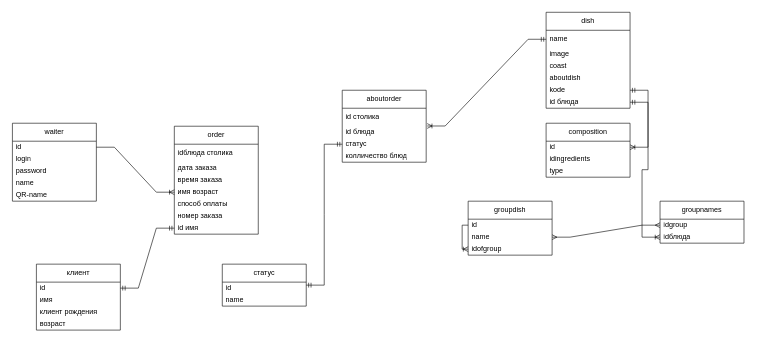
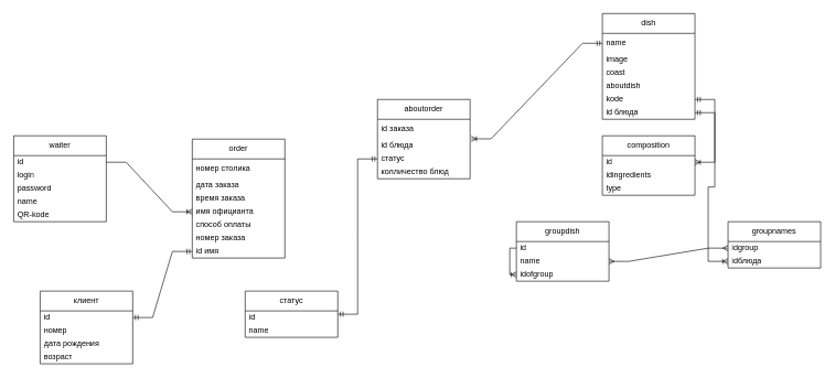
  <mxCell id="0" />
  <mxCell id="1" parent="0" />
  <mxCell id="2" value="order" style="swimlane;fontStyle=0;childLayout=stackLayout;horizontal=1;startSize=30;horizontalStack=0;resizeParent=1;resizeParentMax=0;resizeLast=0;collapsible=1;marginBottom=0;whiteSpace=wrap;html=1;" parent="1" vertex="1"><mxGeometry x="290" y="210" width="140" height="180" as="geometry" /></mxCell>
- <mxCell id="3" value="idблюда столика" style="text;strokeColor=none;fillColor=none;align=left;verticalAlign=middle;spacingLeft=4;spacingRight=4;overflow=hidden;points=[[0,0.5],[1,0.5]];portConstraint=eastwest;rotatable=0;whiteSpace=wrap;html=1;" parent="2" vertex="1"><mxGeometry y="30" width="140" height="30" as="geometry" /></mxCell>
+ <mxCell id="3" value="номер столика" style="text;strokeColor=none;fillColor=none;align=left;verticalAlign=middle;spacingLeft=4;spacingRight=4;overflow=hidden;points=[[0,0.5],[1,0.5]];portConstraint=eastwest;rotatable=0;whiteSpace=wrap;html=1;" parent="2" vertex="1"><mxGeometry y="30" width="140" height="30" as="geometry" /></mxCell>
  <mxCell id="4" value="дата заказа" style="text;strokeColor=none;fillColor=none;align=left;verticalAlign=middle;spacingLeft=4;spacingRight=4;overflow=hidden;points=[[0,0.5],[1,0.5]];portConstraint=eastwest;rotatable=0;whiteSpace=wrap;html=1;" parent="2" vertex="1"><mxGeometry y="60" width="140" height="20" as="geometry" /></mxCell>
  <mxCell id="5" value="время заказа" style="text;strokeColor=none;fillColor=none;align=left;verticalAlign=middle;spacingLeft=4;spacingRight=4;overflow=hidden;points=[[0,0.5],[1,0.5]];portConstraint=eastwest;rotatable=0;whiteSpace=wrap;html=1;" parent="2" vertex="1"><mxGeometry y="80" width="140" height="20" as="geometry" /></mxCell>
- <mxCell id="6" value="имя возраст" style="text;strokeColor=none;fillColor=none;align=left;verticalAlign=middle;spacingLeft=4;spacingRight=4;overflow=hidden;points=[[0,0.5],[1,0.5]];portConstraint=eastwest;rotatable=0;whiteSpace=wrap;html=1;" parent="2" vertex="1"><mxGeometry y="100" width="140" height="20" as="geometry" /></mxCell>
+ <mxCell id="6" value="имя официанта" style="text;strokeColor=none;fillColor=none;align=left;verticalAlign=middle;spacingLeft=4;spacingRight=4;overflow=hidden;points=[[0,0.5],[1,0.5]];portConstraint=eastwest;rotatable=0;whiteSpace=wrap;html=1;" parent="2" vertex="1"><mxGeometry y="100" width="140" height="20" as="geometry" /></mxCell>
  <mxCell id="7" value="способ оплаты" style="text;strokeColor=none;fillColor=none;align=left;verticalAlign=middle;spacingLeft=4;spacingRight=4;overflow=hidden;points=[[0,0.5],[1,0.5]];portConstraint=eastwest;rotatable=0;whiteSpace=wrap;html=1;" vertex="1" parent="2"><mxGeometry y="120" width="140" height="20" as="geometry" /></mxCell>
  <mxCell id="8" value="номер заказа" style="text;strokeColor=none;fillColor=none;align=left;verticalAlign=middle;spacingLeft=4;spacingRight=4;overflow=hidden;points=[[0,0.5],[1,0.5]];portConstraint=eastwest;rotatable=0;whiteSpace=wrap;html=1;" vertex="1" parent="2"><mxGeometry y="140" width="140" height="20" as="geometry" /></mxCell>
  <mxCell id="9" value="id имя" style="text;strokeColor=none;fillColor=none;align=left;verticalAlign=middle;spacingLeft=4;spacingRight=4;overflow=hidden;points=[[0,0.5],[1,0.5]];portConstraint=eastwest;rotatable=0;whiteSpace=wrap;html=1;" vertex="1" parent="2"><mxGeometry y="160" width="140" height="20" as="geometry" /></mxCell>
  <mxCell id="10" value="aboutorder" style="swimlane;fontStyle=0;childLayout=stackLayout;horizontal=1;startSize=30;horizontalStack=0;resizeParent=1;resizeParentMax=0;resizeLast=0;collapsible=1;marginBottom=0;whiteSpace=wrap;html=1;" parent="1" vertex="1"><mxGeometry x="570" y="150" width="140" height="120" as="geometry" /></mxCell>
- <mxCell id="11" value="id столика" style="text;strokeColor=none;fillColor=none;align=left;verticalAlign=middle;spacingLeft=4;spacingRight=4;overflow=hidden;points=[[0,0.5],[1,0.5]];portConstraint=eastwest;rotatable=0;whiteSpace=wrap;html=1;" parent="10" vertex="1"><mxGeometry y="30" width="140" height="30" as="geometry" /></mxCell>
+ <mxCell id="11" value="id заказа" style="text;strokeColor=none;fillColor=none;align=left;verticalAlign=middle;spacingLeft=4;spacingRight=4;overflow=hidden;points=[[0,0.5],[1,0.5]];portConstraint=eastwest;rotatable=0;whiteSpace=wrap;html=1;" parent="10" vertex="1"><mxGeometry y="30" width="140" height="30" as="geometry" /></mxCell>
  <mxCell id="12" value="id блюда" style="text;strokeColor=none;fillColor=none;align=left;verticalAlign=middle;spacingLeft=4;spacingRight=4;overflow=hidden;points=[[0,0.5],[1,0.5]];portConstraint=eastwest;rotatable=0;whiteSpace=wrap;html=1;" parent="10" vertex="1"><mxGeometry y="60" width="140" height="20" as="geometry" /></mxCell>
  <mxCell id="13" value="статус" style="text;strokeColor=none;fillColor=none;align=left;verticalAlign=middle;spacingLeft=4;spacingRight=4;overflow=hidden;points=[[0,0.5],[1,0.5]];portConstraint=eastwest;rotatable=0;whiteSpace=wrap;html=1;" parent="10" vertex="1"><mxGeometry y="80" width="140" height="20" as="geometry" /></mxCell>
  <mxCell id="14" value="колличество блюд" style="text;strokeColor=none;fillColor=none;align=left;verticalAlign=middle;spacingLeft=4;spacingRight=4;overflow=hidden;points=[[0,0.5],[1,0.5]];portConstraint=eastwest;rotatable=0;whiteSpace=wrap;html=1;" parent="10" vertex="1"><mxGeometry y="100" width="140" height="20" as="geometry" /></mxCell>
  <mxCell id="15" value="dish" style="swimlane;fontStyle=0;childLayout=stackLayout;horizontal=1;startSize=30;horizontalStack=0;resizeParent=1;resizeParentMax=0;resizeLast=0;collapsible=1;marginBottom=0;whiteSpace=wrap;html=1;" parent="1" vertex="1"><mxGeometry x="910" y="20" width="140" height="160" as="geometry" /></mxCell>
  <mxCell id="16" value="name" style="text;strokeColor=none;fillColor=none;align=left;verticalAlign=middle;spacingLeft=4;spacingRight=4;overflow=hidden;points=[[0,0.5],[1,0.5]];portConstraint=eastwest;rotatable=0;whiteSpace=wrap;html=1;" parent="15" vertex="1"><mxGeometry y="30" width="140" height="30" as="geometry" /></mxCell>
  <mxCell id="17" value="image" style="text;strokeColor=none;fillColor=none;align=left;verticalAlign=middle;spacingLeft=4;spacingRight=4;overflow=hidden;points=[[0,0.5],[1,0.5]];portConstraint=eastwest;rotatable=0;whiteSpace=wrap;html=1;" parent="15" vertex="1"><mxGeometry y="60" width="140" height="20" as="geometry" /></mxCell>
  <mxCell id="18" value="coast" style="text;strokeColor=none;fillColor=none;align=left;verticalAlign=middle;spacingLeft=4;spacingRight=4;overflow=hidden;points=[[0,0.5],[1,0.5]];portConstraint=eastwest;rotatable=0;whiteSpace=wrap;html=1;" parent="15" vertex="1"><mxGeometry y="80" width="140" height="20" as="geometry" /></mxCell>
  <mxCell id="19" value="aboutdish" style="text;strokeColor=none;fillColor=none;align=left;verticalAlign=middle;spacingLeft=4;spacingRight=4;overflow=hidden;points=[[0,0.5],[1,0.5]];portConstraint=eastwest;rotatable=0;whiteSpace=wrap;html=1;" parent="15" vertex="1"><mxGeometry y="100" width="140" height="20" as="geometry" /></mxCell>
  <mxCell id="20" value="kode" style="text;strokeColor=none;fillColor=none;align=left;verticalAlign=middle;spacingLeft=4;spacingRight=4;overflow=hidden;points=[[0,0.5],[1,0.5]];portConstraint=eastwest;rotatable=0;whiteSpace=wrap;html=1;" parent="15" vertex="1"><mxGeometry y="120" width="140" height="20" as="geometry" /></mxCell>
  <mxCell id="21" value="id блюда" style="text;strokeColor=none;fillColor=none;align=left;verticalAlign=middle;spacingLeft=4;spacingRight=4;overflow=hidden;points=[[0,0.5],[1,0.5]];portConstraint=eastwest;rotatable=0;whiteSpace=wrap;html=1;" vertex="1" parent="15"><mxGeometry y="140" width="140" height="20" as="geometry" /></mxCell>
  <mxCell id="22" value="composition" style="swimlane;fontStyle=0;childLayout=stackLayout;horizontal=1;startSize=30;horizontalStack=0;resizeParent=1;resizeParentMax=0;resizeLast=0;collapsible=1;marginBottom=0;whiteSpace=wrap;html=1;" parent="1" vertex="1"><mxGeometry x="910" y="205" width="140" height="90" as="geometry" /></mxCell>
  <mxCell id="23" value="id" style="text;strokeColor=none;fillColor=none;align=left;verticalAlign=middle;spacingLeft=4;spacingRight=4;overflow=hidden;points=[[0,0.5],[1,0.5]];portConstraint=eastwest;rotatable=0;whiteSpace=wrap;html=1;" parent="22" vertex="1"><mxGeometry y="30" width="140" height="20" as="geometry" /></mxCell>
  <mxCell id="24" value="idingredients" style="text;strokeColor=none;fillColor=none;align=left;verticalAlign=middle;spacingLeft=4;spacingRight=4;overflow=hidden;points=[[0,0.5],[1,0.5]];portConstraint=eastwest;rotatable=0;whiteSpace=wrap;html=1;" parent="22" vertex="1"><mxGeometry y="50" width="140" height="20" as="geometry" /></mxCell>
  <mxCell id="25" value="type" style="text;strokeColor=none;fillColor=none;align=left;verticalAlign=middle;spacingLeft=4;spacingRight=4;overflow=hidden;points=[[0,0.5],[1,0.5]];portConstraint=eastwest;rotatable=0;whiteSpace=wrap;html=1;" parent="22" vertex="1"><mxGeometry y="70" width="140" height="20" as="geometry" /></mxCell>
  <mxCell id="26" value="groupnames" style="swimlane;fontStyle=0;childLayout=stackLayout;horizontal=1;startSize=30;horizontalStack=0;resizeParent=1;resizeParentMax=0;resizeLast=0;collapsible=1;marginBottom=0;whiteSpace=wrap;html=1;" parent="1" vertex="1"><mxGeometry x="1100" y="335" width="140" height="70" as="geometry" /></mxCell>
  <mxCell id="27" value="idgroup" style="text;strokeColor=none;fillColor=none;align=left;verticalAlign=middle;spacingLeft=4;spacingRight=4;overflow=hidden;points=[[0,0.5],[1,0.5]];portConstraint=eastwest;rotatable=0;whiteSpace=wrap;html=1;" parent="26" vertex="1"><mxGeometry y="30" width="140" height="20" as="geometry" /></mxCell>
  <mxCell id="28" value="idблюда" style="text;strokeColor=none;fillColor=none;align=left;verticalAlign=middle;spacingLeft=4;spacingRight=4;overflow=hidden;points=[[0,0.5],[1,0.5]];portConstraint=eastwest;rotatable=0;whiteSpace=wrap;html=1;" parent="26" vertex="1"><mxGeometry y="50" width="140" height="20" as="geometry" /></mxCell>
  <mxCell id="29" value="groupdish" style="swimlane;fontStyle=0;childLayout=stackLayout;horizontal=1;startSize=30;horizontalStack=0;resizeParent=1;resizeParentMax=0;resizeLast=0;collapsible=1;marginBottom=0;whiteSpace=wrap;html=1;" parent="1" vertex="1"><mxGeometry x="780" y="335" width="140" height="90" as="geometry" /></mxCell>
  <mxCell id="30" value="id" style="text;strokeColor=none;fillColor=none;align=left;verticalAlign=middle;spacingLeft=4;spacingRight=4;overflow=hidden;points=[[0,0.5],[1,0.5]];portConstraint=eastwest;rotatable=0;whiteSpace=wrap;html=1;" parent="29" vertex="1"><mxGeometry y="30" width="140" height="20" as="geometry" /></mxCell>
  <mxCell id="31" value="name" style="text;strokeColor=none;fillColor=none;align=left;verticalAlign=middle;spacingLeft=4;spacingRight=4;overflow=hidden;points=[[0,0.5],[1,0.5]];portConstraint=eastwest;rotatable=0;whiteSpace=wrap;html=1;" parent="29" vertex="1"><mxGeometry y="50" width="140" height="20" as="geometry" /></mxCell>
  <mxCell id="32" value="idofgroup" style="text;strokeColor=none;fillColor=none;align=left;verticalAlign=middle;spacingLeft=4;spacingRight=4;overflow=hidden;points=[[0,0.5],[1,0.5]];portConstraint=eastwest;rotatable=0;whiteSpace=wrap;html=1;" parent="29" vertex="1"><mxGeometry y="70" width="140" height="20" as="geometry" /></mxCell>
  <mxCell id="33" value="" style="fontSize=12;html=1;endArrow=ERoneToMany;rounded=0;exitX=0;exitY=0.5;exitDx=0;exitDy=0;entryX=0;entryY=0.5;entryDx=0;entryDy=0;edgeStyle=orthogonalEdgeStyle;" parent="29" source="30" target="32" edge="1"><mxGeometry width="100" height="100" relative="1" as="geometry"><mxPoint x="-60" y="50" as="sourcePoint" /><mxPoint x="-60" y="100" as="targetPoint" /></mxGeometry></mxCell>
  <mxCell id="34" value="waiter" style="swimlane;fontStyle=0;childLayout=stackLayout;horizontal=1;startSize=30;horizontalStack=0;resizeParent=1;resizeParentMax=0;resizeLast=0;collapsible=1;marginBottom=0;whiteSpace=wrap;html=1;" parent="1" vertex="1"><mxGeometry x="20" y="205" width="140" height="130" as="geometry" /></mxCell>
  <mxCell id="35" value="id" style="text;strokeColor=none;fillColor=none;align=left;verticalAlign=middle;spacingLeft=4;spacingRight=4;overflow=hidden;points=[[0,0.5],[1,0.5]];portConstraint=eastwest;rotatable=0;whiteSpace=wrap;html=1;" parent="34" vertex="1"><mxGeometry y="30" width="140" height="20" as="geometry" /></mxCell>
  <mxCell id="36" value="login" style="text;strokeColor=none;fillColor=none;align=left;verticalAlign=middle;spacingLeft=4;spacingRight=4;overflow=hidden;points=[[0,0.5],[1,0.5]];portConstraint=eastwest;rotatable=0;whiteSpace=wrap;html=1;" parent="34" vertex="1"><mxGeometry y="50" width="140" height="20" as="geometry" /></mxCell>
  <mxCell id="37" value="password" style="text;strokeColor=none;fillColor=none;align=left;verticalAlign=middle;spacingLeft=4;spacingRight=4;overflow=hidden;points=[[0,0.5],[1,0.5]];portConstraint=eastwest;rotatable=0;whiteSpace=wrap;html=1;" parent="34" vertex="1"><mxGeometry y="70" width="140" height="20" as="geometry" /></mxCell>
  <mxCell id="38" value="name" style="text;strokeColor=none;fillColor=none;align=left;verticalAlign=middle;spacingLeft=4;spacingRight=4;overflow=hidden;points=[[0,0.5],[1,0.5]];portConstraint=eastwest;rotatable=0;whiteSpace=wrap;html=1;" parent="34" vertex="1"><mxGeometry y="90" width="140" height="20" as="geometry" /></mxCell>
- <mxCell id="39" value="QR-name" style="text;strokeColor=none;fillColor=none;align=left;verticalAlign=middle;spacingLeft=4;spacingRight=4;overflow=hidden;points=[[0,0.5],[1,0.5]];portConstraint=eastwest;rotatable=0;whiteSpace=wrap;html=1;" parent="34" vertex="1"><mxGeometry y="110" width="140" height="20" as="geometry" /></mxCell>
+ <mxCell id="39" value="QR-kode" style="text;strokeColor=none;fillColor=none;align=left;verticalAlign=middle;spacingLeft=4;spacingRight=4;overflow=hidden;points=[[0,0.5],[1,0.5]];portConstraint=eastwest;rotatable=0;whiteSpace=wrap;html=1;" parent="34" vertex="1"><mxGeometry y="110" width="140" height="20" as="geometry" /></mxCell>
  <mxCell id="40" value="" style="edgeStyle=entityRelationEdgeStyle;fontSize=12;html=1;endArrow=ERoneToMany;rounded=0;exitX=1;exitY=0.5;exitDx=0;exitDy=0;entryX=0;entryY=0.5;entryDx=0;entryDy=0;" parent="1" source="35" target="6" edge="1"><mxGeometry width="100" height="100" relative="1" as="geometry"><mxPoint x="120" y="490" as="sourcePoint" /><mxPoint x="220" y="390" as="targetPoint" /></mxGeometry></mxCell>
  <mxCell id="41" value="" style="edgeStyle=entityRelationEdgeStyle;fontSize=12;html=1;endArrow=ERmany;startArrow=ERmany;rounded=0;entryX=1;entryY=0.5;entryDx=0;entryDy=0;exitX=0;exitY=0.5;exitDx=0;exitDy=0;" parent="1" source="27" target="31" edge="1"><mxGeometry width="100" height="100" relative="1" as="geometry"><mxPoint x="760" y="400" as="sourcePoint" /><mxPoint x="860" y="300" as="targetPoint" /></mxGeometry></mxCell>
  <mxCell id="42" value="" style="edgeStyle=entityRelationEdgeStyle;fontSize=12;html=1;endArrow=ERoneToMany;startArrow=ERmandOne;rounded=0;entryX=1.012;entryY=-0.02;entryDx=0;entryDy=0;entryPerimeter=0;exitX=0;exitY=0.5;exitDx=0;exitDy=0;" edge="1" parent="1" source="16" target="12"><mxGeometry width="100" height="100" relative="1" as="geometry"><mxPoint x="800" y="260" as="sourcePoint" /><mxPoint x="900" y="160" as="targetPoint" /></mxGeometry></mxCell>
  <mxCell id="43" value="" style="edgeStyle=entityRelationEdgeStyle;fontSize=12;html=1;endArrow=ERoneToMany;startArrow=ERmandOne;rounded=0;entryX=1;entryY=0.5;entryDx=0;entryDy=0;exitX=1;exitY=0.5;exitDx=0;exitDy=0;" edge="1" parent="1" source="20" target="23"><mxGeometry width="100" height="100" relative="1" as="geometry"><mxPoint x="800" y="260" as="sourcePoint" /><mxPoint x="900" y="160" as="targetPoint" /></mxGeometry></mxCell>
  <mxCell id="44" value="" style="edgeStyle=entityRelationEdgeStyle;fontSize=12;html=1;endArrow=ERoneToMany;startArrow=ERmandOne;rounded=0;entryX=0;entryY=0.5;entryDx=0;entryDy=0;exitX=1;exitY=0.5;exitDx=0;exitDy=0;" edge="1" parent="1" source="21" target="28"><mxGeometry width="100" height="100" relative="1" as="geometry"><mxPoint x="1060" y="160" as="sourcePoint" /><mxPoint x="1060" y="255" as="targetPoint" /></mxGeometry></mxCell>
  <mxCell id="45" value="статус" style="swimlane;fontStyle=0;childLayout=stackLayout;horizontal=1;startSize=30;horizontalStack=0;resizeParent=1;resizeParentMax=0;resizeLast=0;collapsible=1;marginBottom=0;whiteSpace=wrap;html=1;" vertex="1" parent="1"><mxGeometry x="370" y="440" width="140" height="70" as="geometry" /></mxCell>
  <mxCell id="46" value="id" style="text;strokeColor=none;fillColor=none;align=left;verticalAlign=middle;spacingLeft=4;spacingRight=4;overflow=hidden;points=[[0,0.5],[1,0.5]];portConstraint=eastwest;rotatable=0;whiteSpace=wrap;html=1;" vertex="1" parent="45"><mxGeometry y="30" width="140" height="20" as="geometry" /></mxCell>
  <mxCell id="47" value="name" style="text;strokeColor=none;fillColor=none;align=left;verticalAlign=middle;spacingLeft=4;spacingRight=4;overflow=hidden;points=[[0,0.5],[1,0.5]];portConstraint=eastwest;rotatable=0;whiteSpace=wrap;html=1;" vertex="1" parent="45"><mxGeometry y="50" width="140" height="20" as="geometry" /></mxCell>
  <mxCell id="48" value="" style="edgeStyle=entityRelationEdgeStyle;fontSize=12;html=1;endArrow=ERmandOne;startArrow=ERmandOne;rounded=0;entryX=0;entryY=0.5;entryDx=0;entryDy=0;exitX=1;exitY=0.5;exitDx=0;exitDy=0;" edge="1" parent="1" source="45" target="13"><mxGeometry width="100" height="100" relative="1" as="geometry"><mxPoint x="480" y="405" as="sourcePoint" /><mxPoint x="580" y="305" as="targetPoint" /></mxGeometry></mxCell>
  <mxCell id="49" value="клиент" style="swimlane;fontStyle=0;childLayout=stackLayout;horizontal=1;startSize=30;horizontalStack=0;resizeParent=1;resizeParentMax=0;resizeLast=0;collapsible=1;marginBottom=0;whiteSpace=wrap;html=1;" vertex="1" parent="1"><mxGeometry x="60" y="440" width="140" height="110" as="geometry" /></mxCell>
  <mxCell id="50" value="id" style="text;strokeColor=none;fillColor=none;align=left;verticalAlign=middle;spacingLeft=4;spacingRight=4;overflow=hidden;points=[[0,0.5],[1,0.5]];portConstraint=eastwest;rotatable=0;whiteSpace=wrap;html=1;" vertex="1" parent="49"><mxGeometry y="30" width="140" height="20" as="geometry" /></mxCell>
- <mxCell id="51" value="имя" style="text;strokeColor=none;fillColor=none;align=left;verticalAlign=middle;spacingLeft=4;spacingRight=4;overflow=hidden;points=[[0,0.5],[1,0.5]];portConstraint=eastwest;rotatable=0;whiteSpace=wrap;html=1;" vertex="1" parent="49"><mxGeometry y="50" width="140" height="20" as="geometry" /></mxCell>
- <mxCell id="52" value="клиент рождения" style="text;strokeColor=none;fillColor=none;align=left;verticalAlign=middle;spacingLeft=4;spacingRight=4;overflow=hidden;points=[[0,0.5],[1,0.5]];portConstraint=eastwest;rotatable=0;whiteSpace=wrap;html=1;" vertex="1" parent="49"><mxGeometry y="70" width="140" height="20" as="geometry" /></mxCell>
+ <mxCell id="51" value="номер" style="text;strokeColor=none;fillColor=none;align=left;verticalAlign=middle;spacingLeft=4;spacingRight=4;overflow=hidden;points=[[0,0.5],[1,0.5]];portConstraint=eastwest;rotatable=0;whiteSpace=wrap;html=1;" vertex="1" parent="49"><mxGeometry y="50" width="140" height="20" as="geometry" /></mxCell>
+ <mxCell id="52" value="дата рождения" style="text;strokeColor=none;fillColor=none;align=left;verticalAlign=middle;spacingLeft=4;spacingRight=4;overflow=hidden;points=[[0,0.5],[1,0.5]];portConstraint=eastwest;rotatable=0;whiteSpace=wrap;html=1;" vertex="1" parent="49"><mxGeometry y="70" width="140" height="20" as="geometry" /></mxCell>
  <mxCell id="53" value="возраст" style="text;strokeColor=none;fillColor=none;align=left;verticalAlign=middle;spacingLeft=4;spacingRight=4;overflow=hidden;points=[[0,0.5],[1,0.5]];portConstraint=eastwest;rotatable=0;whiteSpace=wrap;html=1;" vertex="1" parent="49"><mxGeometry y="90" width="140" height="20" as="geometry" /></mxCell>
  <mxCell id="54" value="" style="edgeStyle=entityRelationEdgeStyle;fontSize=12;html=1;endArrow=ERmandOne;startArrow=ERmandOne;rounded=0;entryX=0;entryY=0.5;entryDx=0;entryDy=0;" edge="1" parent="1" target="9"><mxGeometry width="100" height="100" relative="1" as="geometry"><mxPoint x="200" y="480" as="sourcePoint" /><mxPoint x="310" y="425" as="targetPoint" /></mxGeometry></mxCell>
